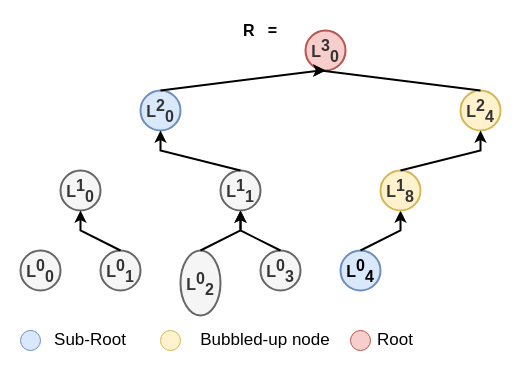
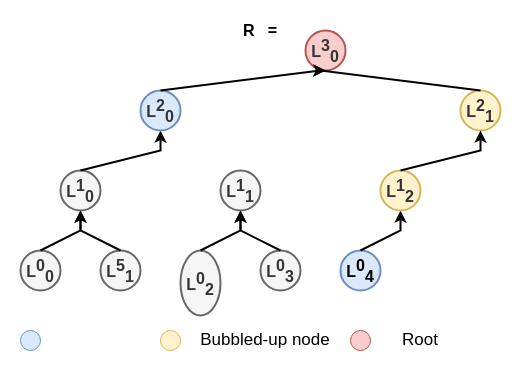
  <mxCell id="0" />
  <mxCell id="1" parent="0" />
  <mxCell id="2" value="L&lt;sup style=&quot;font-size: 16px;&quot;&gt;0&lt;/sup&gt;&lt;sub style=&quot;font-size: 16px;&quot;&gt;0&lt;/sub&gt;" style="ellipse;whiteSpace=wrap;html=1;aspect=fixed;fontStyle=1;fillColor=#f5f5f5;strokeColor=#666666;fontColor=#333333;fontSize=16;strokeWidth=2;" vertex="1" parent="1"><mxGeometry x="20" y="250" width="40" height="40" as="geometry" /></mxCell>
- <mxCell id="3" value="L&lt;sup style=&quot;font-size: 16px;&quot;&gt;0&lt;/sup&gt;&lt;sub style=&quot;font-size: 16px;&quot;&gt;1&lt;/sub&gt;" style="ellipse;whiteSpace=wrap;html=1;aspect=fixed;fontStyle=1;fillColor=#f5f5f5;strokeColor=#666666;fontColor=#333333;fontSize=16;strokeWidth=2;" vertex="1" parent="1"><mxGeometry x="100" y="250" width="40" height="40" as="geometry" /></mxCell>
+ <mxCell id="3" value="L&lt;sup style=&quot;font-size: 16px;&quot;&gt;5&lt;/sup&gt;&lt;sub style=&quot;font-size: 16px;&quot;&gt;1&lt;/sub&gt;" style="ellipse;whiteSpace=wrap;html=1;aspect=fixed;fontStyle=1;fillColor=#f5f5f5;strokeColor=#666666;fontColor=#333333;fontSize=16;strokeWidth=2;" vertex="1" parent="1"><mxGeometry x="100" y="250" width="40" height="40" as="geometry" /></mxCell>
+ <mxCell id="4" value="" style="endArrow=classic;html=1;exitX=0.5;exitY=0;exitDx=0;exitDy=0;entryX=0.5;entryY=1;entryDx=0;entryDy=0;rounded=0;fontSize=16;strokeWidth=2;" edge="1" parent="1" source="2" target="5"><mxGeometry width="50" height="50" relative="1" as="geometry"><mxPoint x="240" y="150" as="sourcePoint" /><mxPoint x="80" y="210" as="targetPoint" /><Array as="points"><mxPoint x="80" y="230" /></Array></mxGeometry></mxCell>
  <mxCell id="5" value="&lt;span style=&quot;font-size: 16px;&quot;&gt;L&lt;/span&gt;&lt;sup style=&quot;font-size: 16px;&quot;&gt;1&lt;/sup&gt;&lt;sub style=&quot;font-size: 16px;&quot;&gt;0&lt;/sub&gt;" style="ellipse;whiteSpace=wrap;html=1;aspect=fixed;fontStyle=1;fillColor=#f5f5f5;strokeColor=#666666;fontColor=#333333;fontSize=16;strokeWidth=2;" vertex="1" parent="1"><mxGeometry x="60" y="170" width="40" height="40" as="geometry" /></mxCell>
  <mxCell id="6" value="" style="endArrow=classic;html=1;exitX=0.5;exitY=0;exitDx=0;exitDy=0;entryX=0.5;entryY=1;entryDx=0;entryDy=0;rounded=0;fontSize=16;strokeWidth=2;" edge="1" parent="1" source="3" target="5"><mxGeometry width="50" height="50" relative="1" as="geometry"><mxPoint x="50" y="260" as="sourcePoint" /><mxPoint x="90" y="220" as="targetPoint" /><Array as="points"><mxPoint x="80" y="230" /></Array></mxGeometry></mxCell>
  <mxCell id="7" value="L&lt;sup style=&quot;font-size: 16px;&quot;&gt;0&lt;/sup&gt;&lt;sub style=&quot;font-size: 16px;&quot;&gt;2&lt;/sub&gt;" style="ellipse;whiteSpace=wrap;html=1;aspect=fixed;fontStyle=1;fillColor=#f5f5f5;strokeColor=#666666;fontColor=#333333;fontSize=16;strokeWidth=2;" vertex="1" parent="1"><mxGeometry x="180" y="250" width="40" height="65" as="geometry" /></mxCell>
  <mxCell id="8" value="L&lt;sup style=&quot;font-size: 16px;&quot;&gt;0&lt;/sup&gt;&lt;sub style=&quot;font-size: 16px;&quot;&gt;3&lt;/sub&gt;" style="ellipse;whiteSpace=wrap;html=1;aspect=fixed;fontStyle=1;fillColor=#f5f5f5;strokeColor=#666666;fontColor=#333333;fontSize=16;strokeWidth=2;" vertex="1" parent="1"><mxGeometry x="260" y="250" width="40" height="40" as="geometry" /></mxCell>
  <mxCell id="9" value="" style="endArrow=classic;html=1;exitX=0.5;exitY=0;exitDx=0;exitDy=0;entryX=0.5;entryY=1;entryDx=0;entryDy=0;rounded=0;fontSize=16;strokeWidth=2;" edge="1" parent="1" source="7" target="10"><mxGeometry width="50" height="50" relative="1" as="geometry"><mxPoint x="400" y="150" as="sourcePoint" /><mxPoint x="240" y="210" as="targetPoint" /><Array as="points"><mxPoint x="240" y="230" /></Array></mxGeometry></mxCell>
  <mxCell id="10" value="&lt;span style=&quot;font-size: 16px;&quot;&gt;L&lt;/span&gt;&lt;sup style=&quot;font-size: 16px;&quot;&gt;1&lt;/sup&gt;&lt;sub style=&quot;font-size: 16px;&quot;&gt;1&lt;/sub&gt;" style="ellipse;whiteSpace=wrap;html=1;aspect=fixed;fontStyle=1;fillColor=#f5f5f5;strokeColor=#666666;fontColor=#333333;fontSize=16;strokeWidth=2;" vertex="1" parent="1"><mxGeometry x="220" y="170" width="40" height="40" as="geometry" /></mxCell>
  <mxCell id="11" value="" style="endArrow=classic;html=1;exitX=0.5;exitY=0;exitDx=0;exitDy=0;entryX=0.5;entryY=1;entryDx=0;entryDy=0;rounded=0;fontSize=16;strokeWidth=2;" edge="1" parent="1" source="8" target="10"><mxGeometry width="50" height="50" relative="1" as="geometry"><mxPoint x="210" y="260" as="sourcePoint" /><mxPoint x="250" y="220" as="targetPoint" /><Array as="points"><mxPoint x="240" y="230" /></Array></mxGeometry></mxCell>
  <mxCell id="12" value="L&lt;sup style=&quot;font-size: 16px;&quot;&gt;0&lt;/sup&gt;&lt;sub style=&quot;font-size: 16px;&quot;&gt;4&lt;/sub&gt;" style="ellipse;whiteSpace=wrap;html=1;aspect=fixed;fontStyle=1;fillColor=#dae8fc;strokeColor=#6c8ebf;fontSize=16;strokeWidth=2;" vertex="1" parent="1"><mxGeometry x="340" y="250" width="40" height="40" as="geometry" /></mxCell>
  <mxCell id="13" value="" style="endArrow=classic;html=1;exitX=0.5;exitY=0;exitDx=0;exitDy=0;entryX=0.5;entryY=1;entryDx=0;entryDy=0;rounded=0;fontSize=16;strokeWidth=2;" edge="1" parent="1" source="12" target="14"><mxGeometry width="50" height="50" relative="1" as="geometry"><mxPoint x="560" y="150" as="sourcePoint" /><mxPoint x="400" y="210" as="targetPoint" /><Array as="points"><mxPoint x="400" y="230" /></Array></mxGeometry></mxCell>
- <mxCell id="14" value="&lt;span style=&quot;color: rgb(51, 51, 51); font-size: 16px;&quot;&gt;L&lt;/span&gt;&lt;sup style=&quot;color: rgb(51, 51, 51); font-size: 16px;&quot;&gt;1&lt;/sup&gt;&lt;sub style=&quot;color: rgb(51, 51, 51); font-size: 16px;&quot;&gt;8&lt;/sub&gt;" style="ellipse;whiteSpace=wrap;html=1;aspect=fixed;fontStyle=1;fillColor=#fff2cc;strokeColor=#d6b656;fontSize=16;strokeWidth=2;" vertex="1" parent="1"><mxGeometry x="380" y="170" width="40" height="40" as="geometry" /></mxCell>
+ <mxCell id="14" value="&lt;span style=&quot;color: rgb(51, 51, 51); font-size: 16px;&quot;&gt;L&lt;/span&gt;&lt;sup style=&quot;color: rgb(51, 51, 51); font-size: 16px;&quot;&gt;1&lt;/sup&gt;&lt;sub style=&quot;color: rgb(51, 51, 51); font-size: 16px;&quot;&gt;2&lt;/sub&gt;" style="ellipse;whiteSpace=wrap;html=1;aspect=fixed;fontStyle=1;fillColor=#fff2cc;strokeColor=#d6b656;fontSize=16;strokeWidth=2;" vertex="1" parent="1"><mxGeometry x="380" y="170" width="40" height="40" as="geometry" /></mxCell>
+ <mxCell id="15" value="" style="endArrow=classic;html=1;exitX=0.5;exitY=0;exitDx=0;exitDy=0;entryX=0.5;entryY=1;entryDx=0;entryDy=0;rounded=0;fontSize=16;strokeWidth=2;" edge="1" parent="1" source="5" target="16"><mxGeometry width="50" height="50" relative="1" as="geometry"><mxPoint x="120" y="170" as="sourcePoint" /><mxPoint x="160" y="130" as="targetPoint" /><Array as="points"><mxPoint x="160" y="150" /></Array></mxGeometry></mxCell>
  <mxCell id="16" value="&lt;span style=&quot;color: rgb(51, 51, 51); font-size: 16px;&quot;&gt;L&lt;/span&gt;&lt;sup style=&quot;color: rgb(51, 51, 51); font-size: 16px;&quot;&gt;2&lt;/sup&gt;&lt;sub style=&quot;color: rgb(51, 51, 51); font-size: 16px;&quot;&gt;0&lt;/sub&gt;" style="ellipse;whiteSpace=wrap;html=1;aspect=fixed;fontStyle=1;fillColor=#dae8fc;strokeColor=#6c8ebf;fontSize=16;strokeWidth=2;" vertex="1" parent="1"><mxGeometry x="140" y="90" width="40" height="40" as="geometry" /></mxCell>
- <mxCell id="17" value="" style="endArrow=classic;html=1;exitX=0.5;exitY=0;exitDx=0;exitDy=0;entryX=0.5;entryY=1;entryDx=0;entryDy=0;rounded=0;fontSize=16;strokeWidth=2;" edge="1" parent="1" source="10" target="16"><mxGeometry width="50" height="50" relative="1" as="geometry"><mxPoint x="200" y="170" as="sourcePoint" /><mxPoint x="170" y="140" as="targetPoint" /><Array as="points"><mxPoint x="160" y="150" /></Array></mxGeometry></mxCell>
- <mxCell id="18" value="&lt;span style=&quot;color: rgb(51, 51, 51); font-size: 16px;&quot;&gt;L&lt;/span&gt;&lt;sup style=&quot;color: rgb(51, 51, 51); font-size: 16px;&quot;&gt;2&lt;/sup&gt;&lt;sub style=&quot;color: rgb(51, 51, 51); font-size: 16px;&quot;&gt;4&lt;/sub&gt;" style="ellipse;whiteSpace=wrap;html=1;aspect=fixed;fontStyle=1;fillColor=#fff2cc;strokeColor=#d6b656;fontSize=16;strokeWidth=2;" vertex="1" parent="1"><mxGeometry x="460" y="90" width="40" height="40" as="geometry" /></mxCell>
+ <mxCell id="18" value="&lt;span style=&quot;color: rgb(51, 51, 51); font-size: 16px;&quot;&gt;L&lt;/span&gt;&lt;sup style=&quot;color: rgb(51, 51, 51); font-size: 16px;&quot;&gt;2&lt;/sup&gt;&lt;sub style=&quot;color: rgb(51, 51, 51); font-size: 16px;&quot;&gt;1&lt;/sub&gt;" style="ellipse;whiteSpace=wrap;html=1;aspect=fixed;fontStyle=1;fillColor=#fff2cc;strokeColor=#d6b656;fontSize=16;strokeWidth=2;" vertex="1" parent="1"><mxGeometry x="460" y="90" width="40" height="40" as="geometry" /></mxCell>
  <mxCell id="19" value="" style="endArrow=classic;html=1;exitX=0.5;exitY=0;exitDx=0;exitDy=0;rounded=0;fontSize=16;strokeWidth=2;" edge="1" parent="1" source="14" target="18"><mxGeometry width="50" height="50" relative="1" as="geometry"><mxPoint x="400" y="170" as="sourcePoint" /><mxPoint x="480" y="130" as="targetPoint" /><Array as="points"><mxPoint x="480" y="150" /></Array></mxGeometry></mxCell>
  <mxCell id="20" value="&lt;span style=&quot;color: rgb(51 , 51 , 51) ; font-size: 16px&quot;&gt;L&lt;/span&gt;&lt;sup style=&quot;color: rgb(51 , 51 , 51) ; font-size: 16px&quot;&gt;3&lt;/sup&gt;&lt;sub style=&quot;color: rgb(51 , 51 , 51) ; font-size: 16px&quot;&gt;0&lt;/sub&gt;" style="ellipse;whiteSpace=wrap;html=1;aspect=fixed;fontStyle=1;fillColor=#f8cecc;strokeColor=#b85450;fontSize=16;strokeWidth=2;" vertex="1" parent="1"><mxGeometry x="305" y="30" width="40" height="40" as="geometry" /></mxCell>
  <mxCell id="21" value="" style="endArrow=classic;html=1;exitX=0.5;exitY=0;exitDx=0;exitDy=0;entryX=0.5;entryY=1;entryDx=0;entryDy=0;rounded=0;fontSize=16;strokeWidth=2;" edge="1" parent="1" target="20"><mxGeometry width="50" height="50" relative="1" as="geometry"><mxPoint x="160" y="90" as="sourcePoint" /><mxPoint x="240" y="50" as="targetPoint" /><Array as="points"><mxPoint x="320" y="70" /></Array></mxGeometry></mxCell>
  <mxCell id="22" value="" style="endArrow=classic;html=1;exitX=0.5;exitY=0;exitDx=0;exitDy=0;entryX=0.5;entryY=1;entryDx=0;entryDy=0;rounded=0;fontSize=16;strokeWidth=2;" edge="1" parent="1" source="18" target="20"><mxGeometry width="50" height="50" relative="1" as="geometry"><mxPoint x="170" y="100" as="sourcePoint" /><mxPoint x="330" y="60" as="targetPoint" /><Array as="points"><mxPoint x="320" y="70" /></Array></mxGeometry></mxCell>
  <mxCell id="23" value="" style="ellipse;whiteSpace=wrap;html=1;aspect=fixed;fontStyle=0;fillColor=#dae8fc;strokeColor=#6c8ebf;fontSize=17;" vertex="1" parent="1"><mxGeometry x="20" y="330" width="20" height="20" as="geometry" /></mxCell>
- <mxCell id="24" value="Sub-Root" style="text;html=1;strokeColor=none;fillColor=none;align=center;verticalAlign=middle;whiteSpace=wrap;rounded=0;dashed=1;fontSize=17;fontStyle=0" vertex="1" parent="1"><mxGeometry x="50" y="330" width="80" height="20" as="geometry" /></mxCell>
  <mxCell id="25" value="" style="ellipse;whiteSpace=wrap;html=1;aspect=fixed;fontStyle=0;fillColor=#fff2cc;strokeColor=#d6b656;fontSize=17;" vertex="1" parent="1"><mxGeometry x="160" y="330" width="20" height="20" as="geometry" /></mxCell>
  <mxCell id="26" value="Bubbled-up node" style="text;html=1;strokeColor=none;fillColor=none;align=center;verticalAlign=middle;whiteSpace=wrap;rounded=0;dashed=1;fontSize=17;fontStyle=0" vertex="1" parent="1"><mxGeometry x="195" y="330" width="140" height="20" as="geometry" /></mxCell>
  <mxCell id="27" value="" style="ellipse;whiteSpace=wrap;html=1;aspect=fixed;fontStyle=0;fillColor=#f8cecc;strokeColor=#b85450;fontSize=17;" vertex="1" parent="1"><mxGeometry x="350" y="330" width="20" height="20" as="geometry" /></mxCell>
- <mxCell id="28" value="Root" style="text;html=1;strokeColor=none;fillColor=none;align=center;verticalAlign=middle;whiteSpace=wrap;rounded=0;dashed=1;fontSize=17;fontStyle=0" vertex="1" parent="1"><mxGeometry x="375" y="330" width="40" height="20" as="geometry" /></mxCell>
+ <mxCell id="28" value="Root" style="text;html=1;strokeColor=none;fillColor=none;align=center;verticalAlign=middle;whiteSpace=wrap;rounded=0;dashed=1;fontSize=17;fontStyle=0" vertex="1" parent="1"><mxGeometry x="400" y="330" width="40" height="20" as="geometry" /></mxCell>
  <mxCell id="29" value="R&amp;nbsp; &amp;nbsp;=" style="text;html=1;strokeColor=none;fillColor=none;align=center;verticalAlign=middle;whiteSpace=wrap;rounded=0;fontSize=16;fontStyle=1" vertex="1" parent="1"><mxGeometry x="240" y="20" width="40" height="20" as="geometry" /></mxCell>
